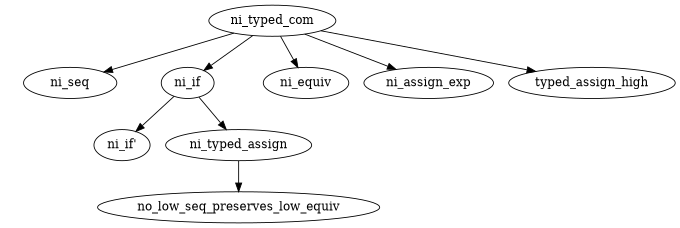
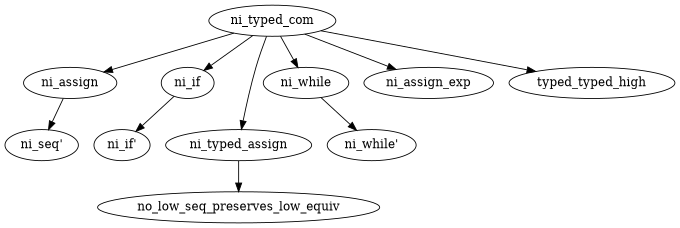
  digraph {
-   ni_seq
+   ni_seq [label=ni_assign]
+   "ni_seq'"
    ni_if
    "ni_if'"
-   ni_while [label=ni_equiv]
+   ni_while
+   "ni_while'"
    n7 [label=no_low_seq_preserves_low_equiv]
    ni_typed_assign
    ni_typed_com
    n10 [label=ni_assign_exp]
-   typed_assign_high
+   typed_assign_high [label=typed_typed_high]
+   ni_seq -> "ni_seq'"
    ni_if -> "ni_if'"
+   ni_while -> "ni_while'"
    ni_typed_assign -> n7
    ni_typed_com -> ni_seq
    ni_typed_com -> ni_if
    ni_typed_com -> ni_while
-   ni_if -> ni_typed_assign
+   ni_typed_com -> ni_typed_assign
    ni_typed_com -> n10
    ni_typed_com -> typed_assign_high
  }
